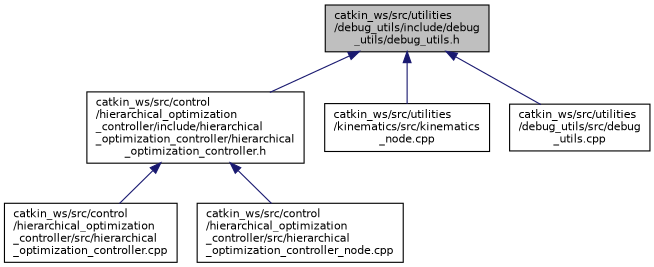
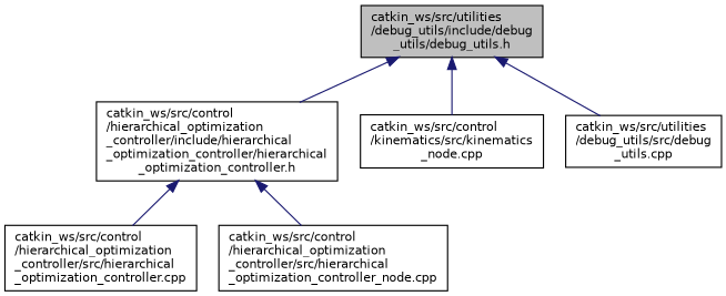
  digraph {
    node [color=black fillcolor=white fontname=Helvetica fontsize=10 shape=record style=filled]
    edge [color=midnightblue dir=back fontname=Helvetica fontsize=10 labelfontname=Helvetica labelfontsize=10 style=solid]
    n1 [fillcolor=grey75 fontcolor=black height=0.2 label="catkin_ws/src/utilities\l/debug_utils/include/debug\l_utils/debug_utils.h" width=0.4]
    n2 [height=0.2 label="catkin_ws/src/control\l/hierarchical_optimization\l_controller/include/hierarchical\l_optimization_controller/hierarchical\l_optimization_controller.h" width=0.4]
-   n3 [height=0.2 label="catkin_ws/src/utilities\l/kinematics/src/kinematics\l_node.cpp" width=0.4]
+   n3 [height=0.2 label="catkin_ws/src/control\l/kinematics/src/kinematics\l_node.cpp" width=0.4]
    n4 [height=0.2 label="catkin_ws/src/utilities\l/debug_utils/src/debug\l_utils.cpp" width=0.4]
    n5 [height=0.2 label="catkin_ws/src/control\l/hierarchical_optimization\l_controller/src/hierarchical\l_optimization_controller.cpp" width=0.4]
    n6 [height=0.2 label="catkin_ws/src/control\l/hierarchical_optimization\l_controller/src/hierarchical\l_optimization_controller_node.cpp" width=0.4]
    n1 -> n2
    n1 -> n3
    n1 -> n4
    n2 -> n5
    n2 -> n6
  }
